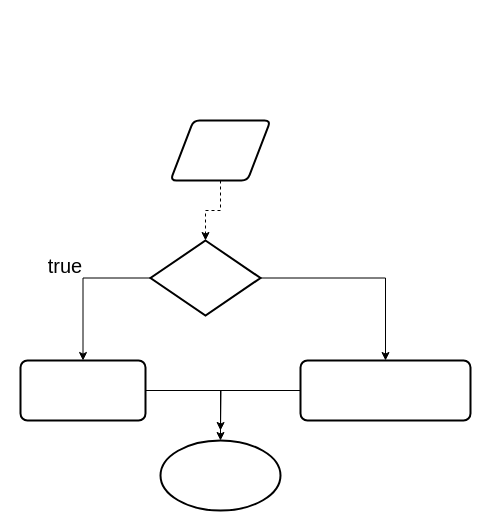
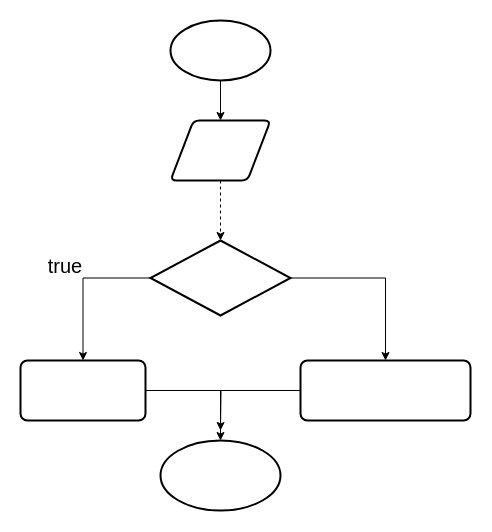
  <mxCell id="0" />
  <mxCell id="1" parent="0" />
  <mxCell id="2" value="true" style="text;strokeColor=none;align=center;fillColor=none;html=1;verticalAlign=middle;whiteSpace=wrap;rounded=0;fontSize=20;" parent="1" vertex="1"><mxGeometry x="35" y="250" width="60" height="30" as="geometry" /></mxCell>
+ <mxCell id="3" value="" style="edgeStyle=orthogonalEdgeStyle;rounded=0;orthogonalLoop=1;jettySize=auto;html=1;fontSize=20;" edge="1" parent="1" source="4" target="6"><mxGeometry relative="1" as="geometry" /></mxCell>
+ <mxCell id="4" value="&lt;span style=&quot;color: rgb(255, 255, 255);&quot;&gt;Start&lt;/span&gt;" style="strokeWidth=2;html=1;shape=mxgraph.flowchart.start_1;whiteSpace=wrap;fontSize=20;" vertex="1" parent="1"><mxGeometry x="170" y="20" width="100" height="60" as="geometry" /></mxCell>
  <mxCell id="5" value="" style="edgeStyle=orthogonalEdgeStyle;rounded=0;orthogonalLoop=1;jettySize=auto;html=1;fontSize=20;dashed=1;" edge="1" parent="1" source="6" target="9"><mxGeometry relative="1" as="geometry" /></mxCell>
  <mxCell id="6" value="&lt;span style=&quot;color: rgb(255, 255, 255);&quot;&gt;Nhập n&lt;/span&gt;" style="shape=parallelogram;html=1;strokeWidth=2;perimeter=parallelogramPerimeter;whiteSpace=wrap;rounded=1;arcSize=12;size=0.23;fontSize=20;" vertex="1" parent="1"><mxGeometry x="170" y="120" width="100" height="60" as="geometry" /></mxCell>
  <mxCell id="7" style="edgeStyle=orthogonalEdgeStyle;rounded=0;orthogonalLoop=1;jettySize=auto;html=1;entryX=0.5;entryY=0;entryDx=0;entryDy=0;fontSize=20;" edge="1" parent="1" source="9" target="11"><mxGeometry relative="1" as="geometry" /></mxCell>
  <mxCell id="8" style="edgeStyle=orthogonalEdgeStyle;rounded=0;orthogonalLoop=1;jettySize=auto;html=1;entryX=0.5;entryY=0;entryDx=0;entryDy=0;fontSize=20;" edge="1" parent="1" source="9" target="13"><mxGeometry relative="1" as="geometry" /></mxCell>
- <mxCell id="9" value="&lt;span style=&quot;color: rgb(255, 255, 255);&quot;&gt;n &amp;gt;= 5?&lt;/span&gt;" style="strokeWidth=2;html=1;shape=mxgraph.flowchart.decision;whiteSpace=wrap;fontSize=20;" vertex="1" parent="1"><mxGeometry x="150" y="240" width="110" height="75" as="geometry" /></mxCell>
+ <mxCell id="9" value="&lt;span style=&quot;color: rgb(255, 255, 255);&quot;&gt;n &amp;gt;= 5?&lt;/span&gt;" style="strokeWidth=2;html=1;shape=mxgraph.flowchart.decision;whiteSpace=wrap;fontSize=20;" vertex="1" parent="1"><mxGeometry x="150" y="240" width="140" height="75" as="geometry" /></mxCell>
  <mxCell id="10" style="edgeStyle=orthogonalEdgeStyle;rounded=0;orthogonalLoop=1;jettySize=auto;html=1;fontSize=20;" edge="1" parent="1" source="11"><mxGeometry relative="1" as="geometry"><mxPoint x="220" y="430" as="targetPoint" /></mxGeometry></mxCell>
  <mxCell id="11" value="&lt;span style=&quot;color: rgb(255, 255, 255);&quot;&gt;In &quot; Đạt&quot;&lt;/span&gt;" style="rounded=1;whiteSpace=wrap;html=1;absoluteArcSize=1;arcSize=14;strokeWidth=2;fontSize=20;" vertex="1" parent="1"><mxGeometry x="20" y="360" width="125" height="60" as="geometry" /></mxCell>
  <mxCell id="12" style="edgeStyle=orthogonalEdgeStyle;rounded=0;orthogonalLoop=1;jettySize=auto;html=1;fontSize=20;" edge="1" parent="1" source="13" target="14"><mxGeometry relative="1" as="geometry" /></mxCell>
  <mxCell id="13" value="&lt;span style=&quot;color: rgb(255, 255, 255);&quot;&gt;In &quot; Không Đạt&quot;&lt;/span&gt;" style="rounded=1;whiteSpace=wrap;html=1;absoluteArcSize=1;arcSize=14;strokeWidth=2;fontSize=20;" vertex="1" parent="1"><mxGeometry x="300" y="360" width="170" height="60" as="geometry" /></mxCell>
  <mxCell id="14" value="&lt;span style=&quot;color: rgb(255, 255, 255);&quot;&gt;End&lt;/span&gt;" style="strokeWidth=2;html=1;shape=mxgraph.flowchart.start_1;whiteSpace=wrap;fontSize=20;" vertex="1" parent="1"><mxGeometry x="160" y="440" width="120" height="70" as="geometry" /></mxCell>
